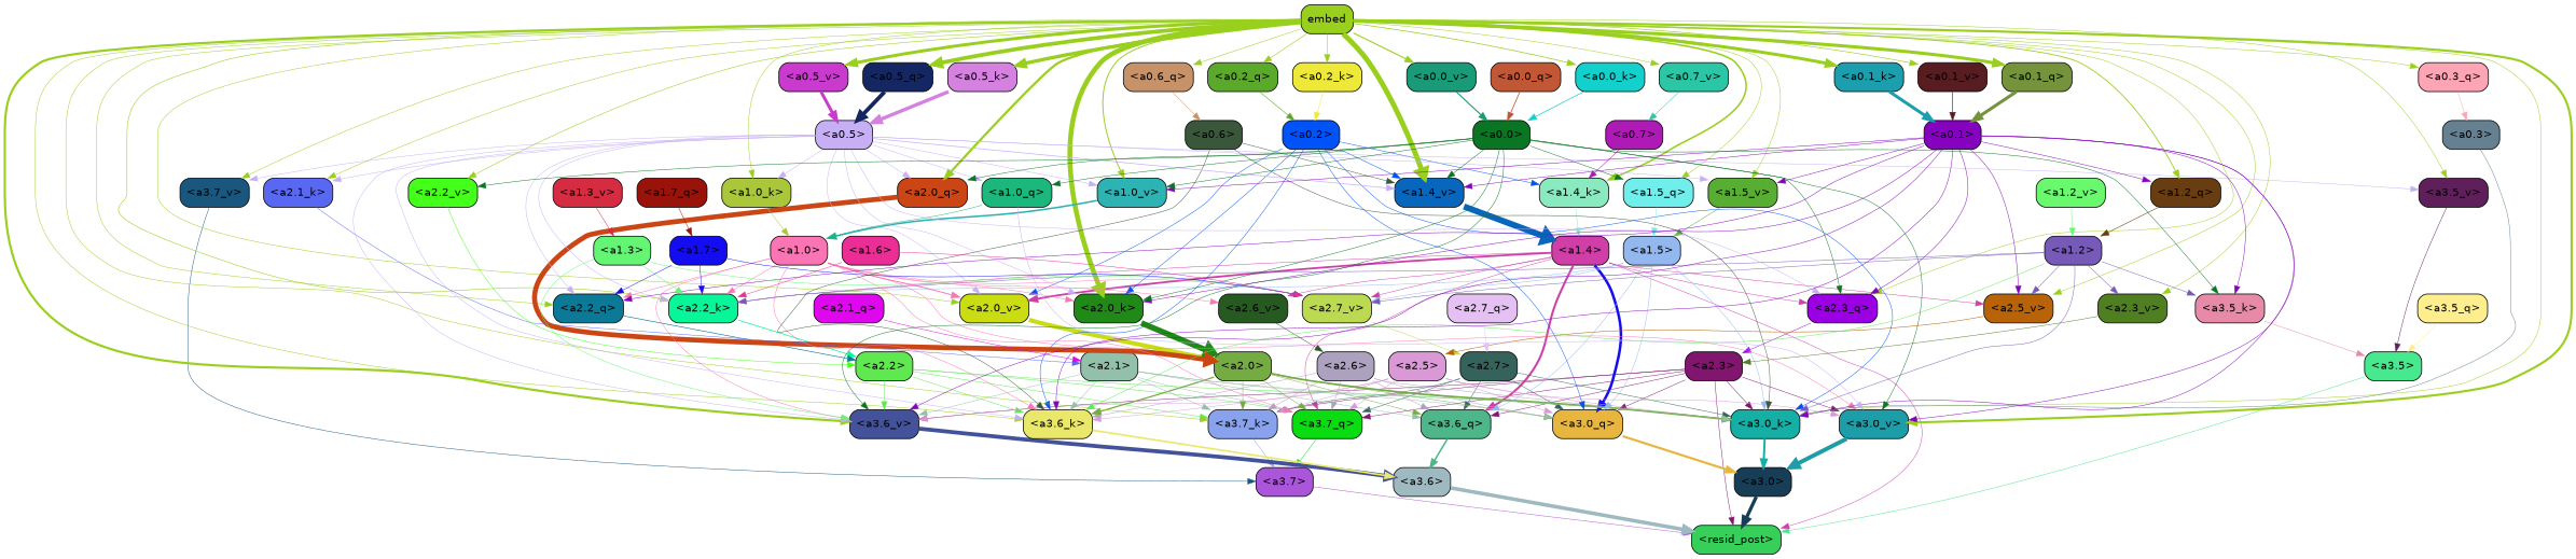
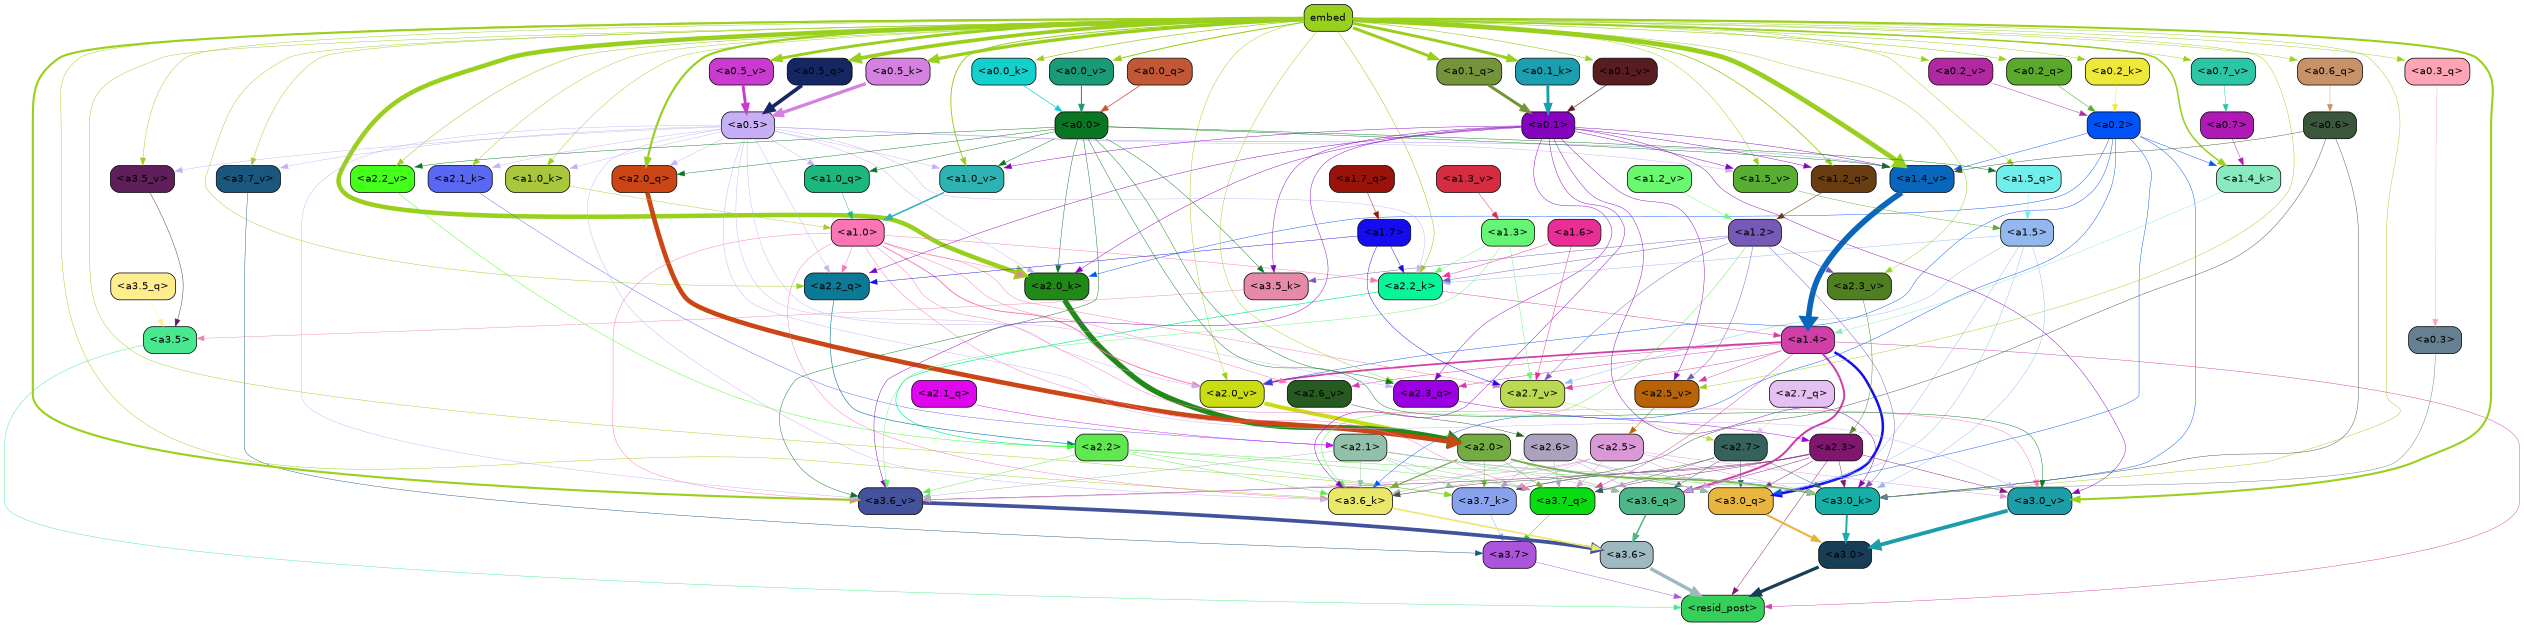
  strict digraph {
    splines=true
    node [color=black fontname=Helvetica shape=box style="filled, rounded"]
    edge [color="#99cf1d" penwidth=0.6]
    "<a3.7>" [fillcolor="#ab55da"]
    "<resid_post>" [fillcolor="#35cf5a"]
    "<a3.6>" [fillcolor="#9eb9c0"]
    "<a3.5>" [fillcolor="#48e88e"]
    "<a3.0>" [fillcolor="#173e56"]
    "<a2.3>" [fillcolor="#81166f"]
    "<a3.7_q>" [fillcolor="#09dd11"]
    "<a3.6_q>" [fillcolor="#4eb789"]
    "<a3.0_q>" [fillcolor="#e8b53f"]
    "<a3.7_k>" [fillcolor="#89a2ed"]
    "<a3.0_k>" [fillcolor="#15afa5"]
    "<a3.6_v>" [fillcolor="#43529a"]
    "<a3.0_v>" [fillcolor="#1c9da8"]
    "<a1.4>" [fillcolor="#d03ea8"]
    "<a2.3_q>" [fillcolor="#9a00e3"]
    "<a2.2_k>" [fillcolor="#09f599"]
    "<a2.7_v>" [fillcolor="#bbd951"]
    "<a2.6_v>" [fillcolor="#275a20"]
    "<a2.5_v>" [fillcolor="#b96309"]
    "<a2.0_v>" [fillcolor="#c9dd12"]
    "<a2.2>" [fillcolor="#5fe850"]
    "<a2.7>" [fillcolor="#36625c"]
    "<a2.6>" [fillcolor="#aca2c0"]
    "<a2.5>" [fillcolor="#db98d7"]
    "<a2.0>" [fillcolor="#75ab43"]
    "<a3.6_k>" [fillcolor="#eae86b"]
    "<a2.1>" [fillcolor="#93c0ab"]
    "<a3.5_q>" [fillcolor="#feee8e"]
    "<a3.5_k>" [fillcolor="#e78aa8"]
    "<a3.7_v>" [fillcolor="#1a577e"]
    "<a3.5_v>" [fillcolor="#5e1f5a"]
    "<a1.5>" [fillcolor="#93b8f0"]
    "<a0.2>" [fillcolor="#0052f9"]
    "<a2.0_k>" [fillcolor="#218918"]
    "<a1.4_k>" [fillcolor="#89eac0"]
    "<a1.4_v>" [fillcolor="#0867bd"]
    embed [fillcolor="#99cf1d"]
    "<a2.2_q>" [fillcolor="#0c7a96"]
    "<a2.0_q>" [fillcolor="#cb4614"]
    "<a2.1_k>" [fillcolor="#5968f3"]
    "<a2.3_v>" [fillcolor="#4f7f21"]
    "<a2.2_v>" [fillcolor="#43ff19"]
    "<a1.5_q>" [fillcolor="#6feeec"]
    "<a1.2_q>" [fillcolor="#693d12"]
    "<a1.0_k>" [fillcolor="#aac73c"]
    "<a1.5_v>" [fillcolor="#57ae33"]
    "<a1.0_v>" [fillcolor="#2db3b3"]
    "<a0.6_q>" [fillcolor="#c79268"]
    "<a0.5_q>" [fillcolor="#152763"]
    "<a0.3_q>" [fillcolor="#fda5b4"]
    "<a0.2_q>" [fillcolor="#5ba92b"]
    "<a0.1_q>" [fillcolor="#74933a"]
    "<a0.5_k>" [fillcolor="#d481e0"]
    "<a0.2_k>" [fillcolor="#eee939"]
    "<a0.1_k>" [fillcolor="#1b9ead"]
    "<a0.0_k>" [fillcolor="#12d1cd"]
    "<a0.7_v>" [fillcolor="#2bc6a6"]
    "<a0.5_v>" [fillcolor="#cb3acf"]
+   "<a0.2_v>" [fillcolor="#b228a1"]
    "<a0.1_v>" [fillcolor="#571d21"]
    "<a0.0_v>" [fillcolor="#199b77"]
    "<a1.2>" [fillcolor="#775ab8"]
    "<a1.0>" [fillcolor="#fb74b3"]
    "<a0.6>" [fillcolor="#3a563b"]
    "<a0.5>" [fillcolor="#c6aff5"]
    "<a0.3>" [fillcolor="#658191"]
    "<a0.1>" [fillcolor="#8503be"]
    "<a0.0>" [fillcolor="#0a7523"]
    "<a0.7>" [fillcolor="#af1ab7"]
    "<a1.0_q>" [fillcolor="#1bb77c"]
    "<a1.3>" [fillcolor="#65f575"]
    "<a2.7_q>" [fillcolor="#e4c0f3"]
    "<a2.1_q>" [fillcolor="#df07ee"]
    "<a1.7>" [fillcolor="#150df1"]
    "<a1.6>" [fillcolor="#ea2e95"]
    "<a1.7_q>" [fillcolor="#99130b"]
    "<a1.3_v>" [fillcolor="#d52c42"]
    "<a1.2_v>" [fillcolor="#6af96e"]
    "<a0.0_q>" [fillcolor="#c25736"]
    "<a3.7>" -> "<resid_post>" [color="#ab55da"]
    "<a3.6>" -> "<resid_post>" [color="#9eb9c0" penwidth=4.646730065345764]
    "<a3.5>" -> "<resid_post>" [color="#48e88e"]
    "<a3.0>" -> "<resid_post>" [color="#173e56" penwidth=4.323132634162903]
    "<a2.3>" -> "<resid_post>" [color="#81166f"]
    "<a2.3>" -> "<a3.7_q>" [color="#81166f"]
    "<a2.3>" -> "<a3.6_q>" [color="#81166f"]
    "<a2.3>" -> "<a3.0_q>" [color="#81166f"]
    "<a2.3>" -> "<a3.7_k>" [color="#81166f"]
    "<a2.3>" -> "<a3.0_k>" [color="#81166f"]
    "<a2.3>" -> "<a3.6_v>" [color="#81166f"]
    "<a2.3>" -> "<a3.0_v>" [color="#81166f"]
    "<a3.7_q>" -> "<a3.7>" [color="#09dd11"]
    "<a3.6_q>" -> "<a3.6>" [color="#4eb789" penwidth=2.03758105635643]
    "<a3.0_q>" -> "<a3.0>" [color="#e8b53f" penwidth=2.8638100624084473]
    "<a3.7_k>" -> "<a3.7>" [color="#89a2ed"]
    "<a3.0_k>" -> "<a3.0>" [color="#15afa5" penwidth=2.6274144649505615]
    "<a3.6_v>" -> "<a3.6>" [color="#43529a" penwidth=5.002329230308533]
    "<a3.0_v>" -> "<a3.0>" [color="#1c9da8" penwidth=5.188832879066467]
    "<a1.4>" -> "<resid_post>" [color="#d03ea8"]
    "<a1.4>" -> "<a3.7_q>" [color="#d03ea8"]
    "<a1.4>" -> "<a3.6_q>" [color="#d03ea8" penwidth=2.700703263282776]
    "<a1.4>" -> "<a3.0_q>" [color="#150df1" penwidth=3.34255850315094]
    "<a1.4>" -> "<a2.3_q>" [color="#d03ea8"]
-   "<a1.4>" -> "<a2.2_k>" [color="#d03ea8"]
+   "<a2.2_k>" -> "<a1.4>" [color="#d03ea8"]
    "<a1.4>" -> "<a2.7_v>" [color="#d03ea8"]
    "<a1.4>" -> "<a2.6_v>" [color="#d03ea8"]
    "<a1.4>" -> "<a2.5_v>" [color="#d03ea8"]
    "<a1.4>" -> "<a2.0_v>" [color="#d03ea8" penwidth=2.387977123260498]
    "<a2.3_q>" -> "<a2.3>" [color="#9a00e3"]
    "<a2.2_k>" -> "<a2.2>" [color="#09f599" penwidth=0.9331893920898438]
    "<a2.7_v>" -> "<a2.7>" [color="#bbd951"]
    "<a2.6_v>" -> "<a2.6>" [color="#275a20"]
    "<a2.5_v>" -> "<a2.5>" [color="#b96309" penwidth=0.6657319068908691]
    "<a2.0_v>" -> "<a2.0>" [color="#c9dd12" penwidth=5.380099236965179]
    "<a2.2>" -> "<a3.7_q>" [color="#5fe850"]
    "<a2.2>" -> "<a3.7_k>" [color="#5fe850"]
    "<a2.2>" -> "<a3.0_k>" [color="#5fe850"]
    "<a2.2>" -> "<a3.6_v>" [color="#5fe850"]
    "<a2.2>" -> "<a3.6_k>" [color="#5fe850"]
    "<a2.7>" -> "<a3.7_q>" [color="#36625c"]
    "<a2.7>" -> "<a3.6_q>" [color="#36625c"]
    "<a2.7>" -> "<a3.0_q>" [color="#36625c"]
    "<a2.7>" -> "<a3.7_k>" [color="#36625c"]
    "<a2.7>" -> "<a3.0_k>" [color="#36625c"]
    "<a2.6>" -> "<a3.7_q>" [color="#aca2c0"]
    "<a2.6>" -> "<a3.6_q>" [color="#aca2c0"]
    "<a2.6>" -> "<a3.0_q>" [color="#aca2c0"]
    "<a2.6>" -> "<a3.7_k>" [color="#aca2c0"]
    "<a2.6>" -> "<a3.0_k>" [color="#aca2c0"]
    "<a2.6>" -> "<a3.6_k>" [color="#aca2c0"]
    "<a2.5>" -> "<a3.7_q>" [color="#db98d7"]
    "<a2.5>" -> "<a3.0_q>" [color="#db98d7"]
    "<a2.5>" -> "<a3.7_k>" [color="#db98d7"]
    "<a2.5>" -> "<a3.0_k>" [color="#db98d7"]
    "<a2.5>" -> "<a3.6_v>" [color="#db98d7"]
    "<a2.5>" -> "<a3.0_v>" [color="#db98d7"]
    "<a2.5>" -> "<a3.6_k>" [color="#db98d7"]
    "<a2.0>" -> "<a3.7_q>" [color="#75ab43"]
    "<a2.0>" -> "<a3.6_q>" [color="#75ab43"]
    "<a2.0>" -> "<a3.0_q>" [color="#75ab43"]
    "<a2.0>" -> "<a3.7_k>" [color="#75ab43"]
    "<a2.0>" -> "<a3.0_k>" [color="#75ab43" penwidth=2.2218968719244003]
    "<a2.0>" -> "<a3.6_k>" [color="#75ab43" penwidth=1.6454488784074783]
    "<a3.6_k>" -> "<a3.6>" [color="#eae86b" penwidth=2.174198240041733]
    "<a2.1>" -> "<a3.7_q>" [color="#93c0ab"]
    "<a2.1>" -> "<a3.6_q>" [color="#93c0ab"]
    "<a2.1>" -> "<a3.0_q>" [color="#93c0ab"]
    "<a2.1>" -> "<a3.7_k>" [color="#93c0ab"]
    "<a2.1>" -> "<a3.0_k>" [color="#93c0ab"]
    "<a2.1>" -> "<a3.6_v>" [color="#93c0ab"]
    "<a2.1>" -> "<a3.6_k>" [color="#93c0ab"]
    "<a3.5_q>" -> "<a3.5>" [color="#feee8e"]
    "<a3.5_k>" -> "<a3.5>" [color="#e78aa8"]
    "<a3.7_v>" -> "<a3.7>" [color="#1a577e"]
    "<a3.5_v>" -> "<a3.5>" [color="#5e1f5a"]
    "<a1.5>" -> "<a3.6_q>" [color="#93b8f0"]
    "<a1.5>" -> "<a3.0_q>" [color="#93b8f0"]
    "<a1.5>" -> "<a3.0_k>" [color="#93b8f0"]
    "<a1.5>" -> "<a2.2_k>" [color="#93b8f0"]
    "<a1.5>" -> "<a2.7_v>" [color="#93b8f0"]
    "<a0.2>" -> "<a3.0_q>" [color="#0052f9"]
    "<a0.2>" -> "<a3.0_k>" [color="#0052f9"]
    "<a0.2>" -> "<a2.0_v>" [color="#0052f9"]
    "<a0.2>" -> "<a3.6_k>" [color="#0052f9"]
    "<a0.2>" -> "<a2.0_k>" [color="#0052f9"]
    "<a0.2>" -> "<a1.4_k>" [color="#0052f9"]
    "<a0.2>" -> "<a1.4_v>" [color="#0052f9"]
    "<a2.0_k>" -> "<a2.0>" [color="#218918" penwidth=7.158664226531982]
    "<a1.4_k>" -> "<a1.4>" [color="#89eac0"]
    "<a1.4_v>" -> "<a1.4>" [color="#0867bd" penwidth=7.649995803833008]
    embed -> "<a3.7_k>"
    embed -> "<a3.0_k>"
    embed -> "<a3.6_v>" [penwidth=2.8301228284835815]
    embed -> "<a3.0_v>" [penwidth=2.7660785913467407]
    embed -> "<a2.3_q>"
    embed -> "<a2.2_k>" [penwidth=0.7099294662475586]
    embed -> "<a2.5_v>"
    embed -> "<a2.0_v>"
    embed -> "<a3.6_k>"
    embed -> "<a3.7_v>"
    embed -> "<a3.5_v>"
    embed -> "<a2.0_k>" [penwidth=6.075345039367676]
    embed -> "<a1.4_k>" [penwidth=2.043105125427246]
    embed -> "<a1.4_v>" [penwidth=6.46385931968689]
    embed -> "<a2.2_q>"
    embed -> "<a2.0_q>" [penwidth=2.918822765350342]
    embed -> "<a2.1_k>"
    embed -> "<a2.3_v>"
    embed -> "<a2.2_v>" [penwidth=0.6909599304199219]
    embed -> "<a1.5_q>"
    embed -> "<a1.2_q>" [penwidth=1.1075286865234375]
    embed -> "<a1.0_k>"
    embed -> "<a1.5_v>"
    embed -> "<a1.0_v>" [penwidth=1.273291826248169]
    embed -> "<a0.6_q>"
    embed -> "<a0.5_q>" [penwidth=4.941530704498291]
    embed -> "<a0.3_q>"
    embed -> "<a0.2_q>" [penwidth=0.739351749420166]
    embed -> "<a0.1_q>" [penwidth=4.043742418289185]
    embed -> "<a0.5_k>" [penwidth=4.426396369934082]
    embed -> "<a0.2_k>" [penwidth=0.6546797752380371]
    embed -> "<a0.1_k>" [penwidth=3.930372714996338]
    embed -> "<a0.0_k>" [penwidth=0.9408226013183594]
    embed -> "<a0.7_v>"
    embed -> "<a0.5_v>" [penwidth=3.920696496963501]
+   embed -> "<a0.2_v>"
    embed -> "<a0.1_v>" [penwidth=0.8145098686218262]
    embed -> "<a0.0_v>" [penwidth=1.426530361175537]
    "<a2.2_q>" -> "<a2.2>" [color="#0c7a96" penwidth=0.8114519119262695]
    "<a2.0_q>" -> "<a2.0>" [color="#cb4614" penwidth=6.2323237657547]
    "<a2.1_k>" -> "<a2.1>" [color="#5968f3"]
    "<a2.3_v>" -> "<a2.3>" [color="#4f7f21"]
    "<a2.2_v>" -> "<a2.2>" [color="#43ff19"]
    "<a1.5_q>" -> "<a1.5>" [color="#6feeec"]
    "<a1.2_q>" -> "<a1.2>" [color="#693d12" penwidth=0.6965713500976562]
    "<a1.0_k>" -> "<a1.0>" [color="#aac73c"]
    "<a1.5_v>" -> "<a1.5>" [color="#57ae33"]
    "<a1.0_v>" -> "<a1.0>" [color="#2db3b3" penwidth=2.050852060317993]
    "<a0.6_q>" -> "<a0.6>" [color="#c79268"]
    "<a0.5_q>" -> "<a0.5>" [color="#152763" penwidth=4.9415271282196045]
    "<a0.3_q>" -> "<a0.3>" [color="#fda5b4"]
    "<a0.2_q>" -> "<a0.2>" [color="#5ba92b" penwidth=0.7393593788146973]
    "<a0.1_q>" -> "<a0.1>" [color="#74933a" penwidth=4.0437469482421875]
    "<a0.5_k>" -> "<a0.5>" [color="#d481e0" penwidth=4.382697105407715]
    "<a0.2_k>" -> "<a0.2>" [color="#eee939" penwidth=0.6394491195678711]
    "<a0.1_k>" -> "<a0.1>" [color="#1b9ead" penwidth=3.9428932666778564]
    "<a0.0_k>" -> "<a0.0>" [color="#12d1cd" penwidth=0.9280776977539062]
    "<a0.7_v>" -> "<a0.7>" [color="#2bc6a6"]
    "<a0.5_v>" -> "<a0.5>" [color="#cb3acf" penwidth=3.8846328258514404]
+   "<a0.2_v>" -> "<a0.2>" [color="#b228a1"]
    "<a0.1_v>" -> "<a0.1>" [color="#571d21" penwidth=0.8284716606140137]
    "<a0.0_v>" -> "<a0.0>" [color="#199b77" penwidth=1.44976806640625]
    "<a1.2>" -> "<a3.0_k>" [color="#775ab8"]
    "<a1.2>" -> "<a2.2_k>" [color="#775ab8"]
    "<a1.2>" -> "<a2.7_v>" [color="#775ab8"]
    "<a1.2>" -> "<a2.5_v>" [color="#775ab8"]
    "<a1.2>" -> "<a3.6_k>" [color="#5fe850"]
    "<a1.2>" -> "<a3.5_k>" [color="#775ab8"]
    "<a1.2>" -> "<a2.3_v>" [color="#775ab8"]
    "<a1.0>" -> "<a3.7_q>" [color="#fb74b3"]
    "<a1.0>" -> "<a3.6_v>" [color="#fb74b3"]
    "<a1.0>" -> "<a3.0_v>" [color="#fb74b3"]
    "<a1.0>" -> "<a2.2_k>" [color="#fb74b3"]
    "<a1.0>" -> "<a2.7_v>" [color="#fb74b3"]
    "<a1.0>" -> "<a2.6_v>" [color="#fb74b3"]
    "<a1.0>" -> "<a2.0_v>" [color="#fb74b3" penwidth=1.2435333728790283]
    "<a1.0>" -> "<a3.6_k>" [color="#fb74b3"]
    "<a1.0>" -> "<a2.0_k>" [color="#fb74b3"]
    "<a1.0>" -> "<a2.2_q>" [color="#fb74b3"]
    "<a0.6>" -> "<a3.0_k>" [color="#3a563b"]
    "<a0.6>" -> "<a3.6_k>" [color="#3a563b"]
    "<a0.6>" -> "<a1.4_v>" [color="#3a563b"]
    "<a0.5>" -> "<a3.6_v>" [color="#c6aff5"]
-   "<a1.0_q>" -> "<a3.0_v>" [color="#c6aff5" penwidth=0.6124261617660522]
+   "<a0.5>" -> "<a3.0_v>" [color="#c6aff5" penwidth=0.6124261617660522]
    "<a0.5>" -> "<a2.3_q>" [color="#c6aff5"]
    "<a0.5>" -> "<a2.2_k>" [color="#c6aff5"]
    "<a0.5>" -> "<a2.0_v>" [color="#c6aff5"]
    "<a0.5>" -> "<a3.6_k>" [color="#c6aff5"]
    "<a0.5>" -> "<a3.7_v>" [color="#c6aff5"]
    "<a0.5>" -> "<a3.5_v>" [color="#c6aff5"]
    "<a0.5>" -> "<a2.0_k>" [color="#c6aff5" penwidth=0.6112704277038574]
    "<a0.5>" -> "<a1.4_v>" [color="#c6aff5" penwidth=0.9145197868347168]
    "<a0.5>" -> "<a2.2_q>" [color="#c6aff5"]
    "<a0.5>" -> "<a2.0_q>" [color="#c6aff5"]
    "<a0.5>" -> "<a2.1_k>" [color="#c6aff5"]
    "<a0.5>" -> "<a1.0_k>" [color="#c6aff5"]
    "<a0.5>" -> "<a1.5_v>" [color="#c6aff5"]
    "<a0.5>" -> "<a1.0_v>" [color="#c6aff5"]
    "<a0.5>" -> "<a1.0_q>" [color="#c6aff5"]
    "<a0.3>" -> "<a3.0_k>" [color="#658191"]
    "<a0.1>" -> "<a3.0_k>" [color="#8503be"]
    "<a0.1>" -> "<a3.6_v>" [color="#8503be"]
    "<a0.1>" -> "<a3.0_v>" [color="#8503be"]
    "<a0.1>" -> "<a2.3_q>" [color="#8503be"]
    "<a0.1>" -> "<a2.5_v>" [color="#8503be"]
    "<a0.1>" -> "<a3.6_k>" [color="#8503be"]
    "<a0.1>" -> "<a3.5_k>" [color="#8503be"]
    "<a0.1>" -> "<a2.0_k>" [color="#8503be"]
    "<a0.1>" -> "<a1.4_v>" [color="#8503be"]
    "<a0.1>" -> "<a2.2_q>" [color="#8503be"]
    "<a0.1>" -> "<a1.2_q>" [color="#8503be"]
    "<a0.1>" -> "<a1.5_v>" [color="#8503be"]
    "<a0.1>" -> "<a1.0_v>" [color="#8503be"]
    "<a0.0>" -> "<a3.6_v>" [color="#0a7523"]
    "<a0.0>" -> "<a3.0_v>" [color="#0a7523"]
    "<a0.0>" -> "<a2.3_q>" [color="#0a7523"]
    "<a0.0>" -> "<a3.5_k>" [color="#0a7523"]
    "<a0.0>" -> "<a2.0_k>" [color="#0a7523"]
    "<a0.0>" -> "<a1.4_v>" [color="#0a7523"]
    "<a0.0>" -> "<a2.0_q>" [color="#0a7523"]
    "<a0.0>" -> "<a2.2_v>" [color="#0a7523"]
    "<a0.0>" -> "<a1.5_q>" [color="#0a7523"]
    "<a0.0>" -> "<a1.0_v>" [color="#0a7523"]
    "<a0.0>" -> "<a1.0_q>" [color="#0a7523"]
    "<a0.7>" -> "<a1.4_k>" [color="#af1ab7"]
    "<a1.0_q>" -> "<a1.0>" [color="#1bb77c"]
    "<a1.3>" -> "<a3.6_v>" [color="#65f575"]
    "<a1.3>" -> "<a2.2_k>" [color="#65f575"]
    "<a1.3>" -> "<a2.7_v>" [color="#65f575"]
    "<a2.7_q>" -> "<a2.7>" [color="#e4c0f3"]
    "<a2.1_q>" -> "<a2.1>" [color="#df07ee"]
    "<a1.7>" -> "<a2.2_k>" [color="#150df1"]
    "<a1.7>" -> "<a2.7_v>" [color="#150df1"]
    "<a1.7>" -> "<a2.2_q>" [color="#150df1"]
    "<a1.6>" -> "<a2.2_k>" [color="#ea2e95"]
    "<a1.6>" -> "<a2.7_v>" [color="#ea2e95"]
    "<a1.7_q>" -> "<a1.7>" [color="#99130b"]
    "<a1.3_v>" -> "<a1.3>" [color="#d52c42"]
    "<a1.2_v>" -> "<a1.2>" [color="#6af96e"]
    "<a0.0_q>" -> "<a0.0>" [color="#c25736" penwidth=1.0526800155639648]
  }
